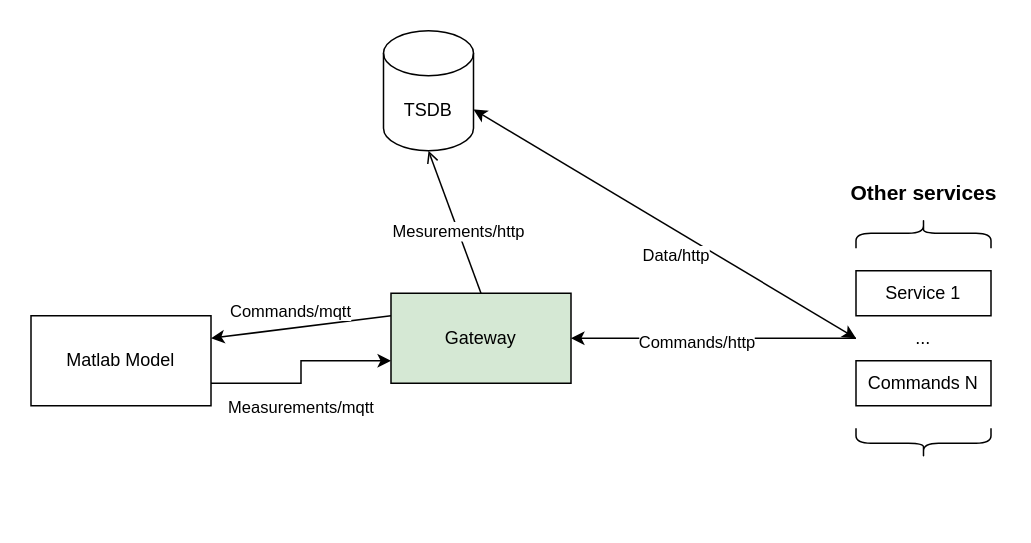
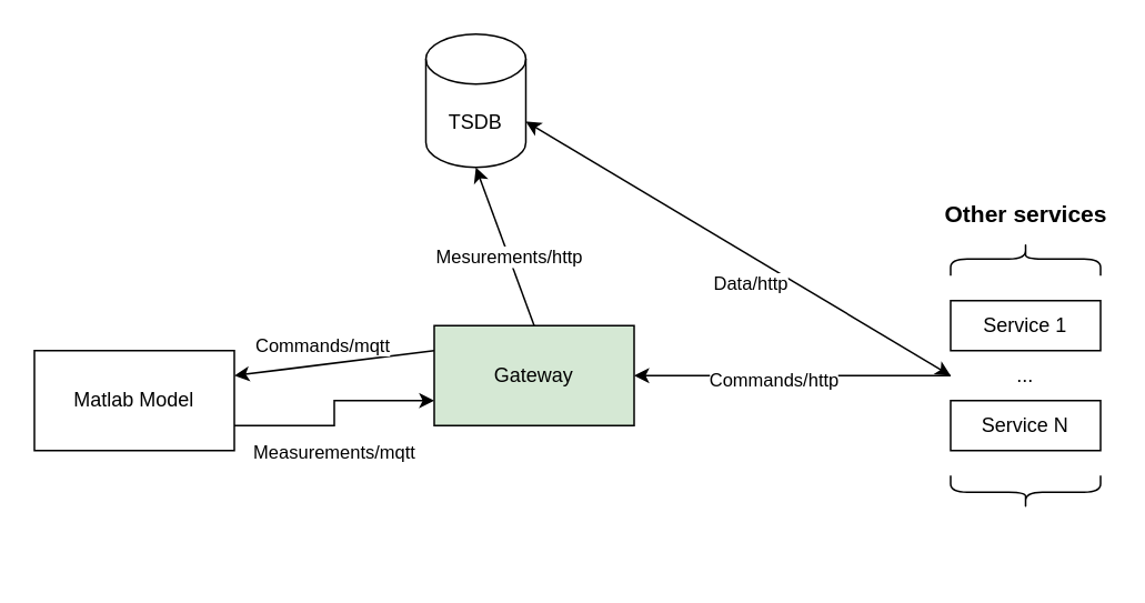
  <mxCell id="0" />
  <mxCell id="1" parent="0" />
  <mxCell id="2" value="TSDB" style="shape=cylinder3;whiteSpace=wrap;html=1;boundedLbl=1;backgroundOutline=1;size=15;" vertex="1" parent="1"><mxGeometry x="255" y="20" width="60" height="80" as="geometry" /></mxCell>
  <mxCell id="3" style="edgeStyle=orthogonalEdgeStyle;rounded=0;orthogonalLoop=1;jettySize=auto;html=1;exitX=1;exitY=0.75;exitDx=0;exitDy=0;entryX=0;entryY=0.75;entryDx=0;entryDy=0;" edge="1" parent="1" source="5" target="6"><mxGeometry relative="1" as="geometry" /></mxCell>
  <mxCell id="4" value="Measurements/mqtt" style="edgeLabel;html=1;align=center;verticalAlign=middle;resizable=0;points=[];" vertex="1" connectable="0" parent="3"><mxGeometry x="-0.255" y="-2" relative="1" as="geometry"><mxPoint x="9" y="13" as="offset" /></mxGeometry></mxCell>
  <mxCell id="5" value="Matlab Model" style="rounded=0;whiteSpace=wrap;html=1;" vertex="1" parent="1"><mxGeometry x="20" y="210" width="120" height="60" as="geometry" /></mxCell>
  <mxCell id="6" value="Gateway" style="rounded=0;whiteSpace=wrap;html=1;fillColor=#d5e8d4;" vertex="1" parent="1"><mxGeometry x="260" y="195" width="120" height="60" as="geometry" /></mxCell>
- <mxCell id="7" value="" style="endArrow=open;html=1;rounded=0;entryX=0.5;entryY=1;entryDx=0;entryDy=0;entryPerimeter=0;exitX=0.5;exitY=0;exitDx=0;exitDy=0;" edge="1" parent="1" source="6" target="2"><mxGeometry width="50" height="50" relative="1" as="geometry"><mxPoint x="420" y="225" as="sourcePoint" /><mxPoint x="470" y="175" as="targetPoint" /></mxGeometry></mxCell>
+ <mxCell id="7" value="" style="endArrow=classic;html=1;rounded=0;entryX=0.5;entryY=1;entryDx=0;entryDy=0;entryPerimeter=0;exitX=0.5;exitY=0;exitDx=0;exitDy=0;" edge="1" parent="1" source="6" target="2"><mxGeometry width="50" height="50" relative="1" as="geometry"><mxPoint x="420" y="225" as="sourcePoint" /><mxPoint x="470" y="175" as="targetPoint" /></mxGeometry></mxCell>
  <mxCell id="8" value="Mesurements/http" style="edgeLabel;html=1;align=center;verticalAlign=middle;resizable=0;points=[];" vertex="1" connectable="0" parent="7"><mxGeometry x="-0.125" relative="1" as="geometry"><mxPoint as="offset" /></mxGeometry></mxCell>
  <mxCell id="9" value="" style="endArrow=classic;html=1;rounded=0;entryX=1;entryY=0.25;entryDx=0;entryDy=0;exitX=0;exitY=0.25;exitDx=0;exitDy=0;" edge="1" parent="1" source="6" target="5"><mxGeometry width="50" height="50" relative="1" as="geometry"><mxPoint x="430" y="365" as="sourcePoint" /><mxPoint x="480" y="315" as="targetPoint" /></mxGeometry></mxCell>
  <mxCell id="10" value="Commands/mqtt" style="edgeLabel;html=1;align=center;verticalAlign=middle;resizable=0;points=[];" vertex="1" connectable="0" parent="9"><mxGeometry x="0.509" relative="1" as="geometry"><mxPoint x="23" y="-15" as="offset" /></mxGeometry></mxCell>
  <mxCell id="11" value="" style="endArrow=classic;startArrow=classic;html=1;rounded=0;exitX=1;exitY=0;exitDx=0;exitDy=52.5;exitPerimeter=0;entryX=0;entryY=0.5;entryDx=0;entryDy=0;" edge="1" parent="1" source="2" target="18"><mxGeometry width="50" height="50" relative="1" as="geometry"><mxPoint x="420" y="225" as="sourcePoint" /><mxPoint x="570" y="225" as="targetPoint" /></mxGeometry></mxCell>
  <mxCell id="12" value="Data/http" style="edgeLabel;html=1;align=center;verticalAlign=middle;resizable=0;points=[];" vertex="1" connectable="0" parent="11"><mxGeometry x="-0.023" y="1" relative="1" as="geometry"><mxPoint x="10" y="23" as="offset" /></mxGeometry></mxCell>
  <mxCell id="13" value="" style="endArrow=classic;html=1;rounded=0;entryX=1;entryY=0.5;entryDx=0;entryDy=0;exitX=0;exitY=0.5;exitDx=0;exitDy=0;" edge="1" parent="1" source="18" target="6"><mxGeometry width="50" height="50" relative="1" as="geometry"><mxPoint x="570" y="225" as="sourcePoint" /><mxPoint x="470" y="175" as="targetPoint" /></mxGeometry></mxCell>
  <mxCell id="14" value="Commands/http" style="edgeLabel;html=1;align=center;verticalAlign=middle;resizable=0;points=[];" vertex="1" connectable="0" parent="13"><mxGeometry x="0.122" y="2" relative="1" as="geometry"><mxPoint as="offset" /></mxGeometry></mxCell>
  <mxCell id="15" value="&lt;font style=&quot;font-size: 14px;&quot;&gt;Other services&lt;/font&gt;" style="text;strokeColor=none;fillColor=none;html=1;fontSize=24;fontStyle=1;verticalAlign=middle;align=center;" vertex="1" parent="1"><mxGeometry x="565" y="105" width="100" height="40" as="geometry" /></mxCell>
  <mxCell id="16" value="Service 1" style="rounded=0;whiteSpace=wrap;html=1;" vertex="1" parent="1"><mxGeometry x="570" y="180" width="90" height="30" as="geometry" /></mxCell>
  <mxCell id="17" value="" style="shape=curlyBracket;whiteSpace=wrap;html=1;rounded=1;flipH=1;labelPosition=right;verticalLabelPosition=middle;align=left;verticalAlign=middle;rotation=-90;" vertex="1" parent="1"><mxGeometry x="605" y="110" width="20" height="90" as="geometry" /></mxCell>
  <mxCell id="18" value="..." style="text;html=1;strokeColor=none;fillColor=none;align=center;verticalAlign=middle;whiteSpace=wrap;rounded=0;" vertex="1" parent="1"><mxGeometry x="570" y="210" width="90" height="30" as="geometry" /></mxCell>
  <mxCell id="19" value="" style="shape=curlyBracket;whiteSpace=wrap;html=1;rounded=1;flipH=1;labelPosition=right;verticalLabelPosition=middle;align=left;verticalAlign=middle;rotation=90;" vertex="1" parent="1"><mxGeometry x="605" y="250" width="20" height="90" as="geometry" /></mxCell>
- <mxCell id="20" value="Commands N" style="rounded=0;whiteSpace=wrap;html=1;" vertex="1" parent="1"><mxGeometry x="570" y="240" width="90" height="30" as="geometry" /></mxCell>
+ <mxCell id="20" value="Service N" style="rounded=0;whiteSpace=wrap;html=1;" vertex="1" parent="1"><mxGeometry x="570" y="240" width="90" height="30" as="geometry" /></mxCell>
